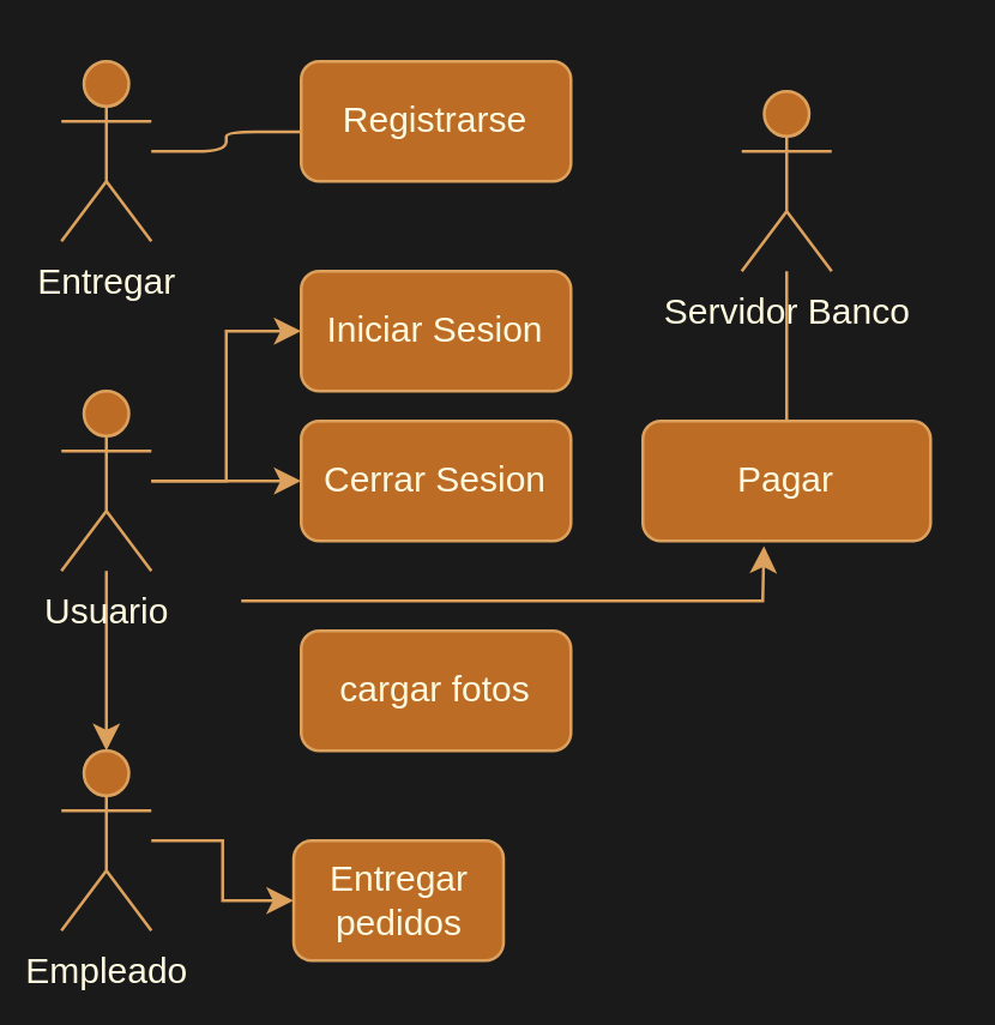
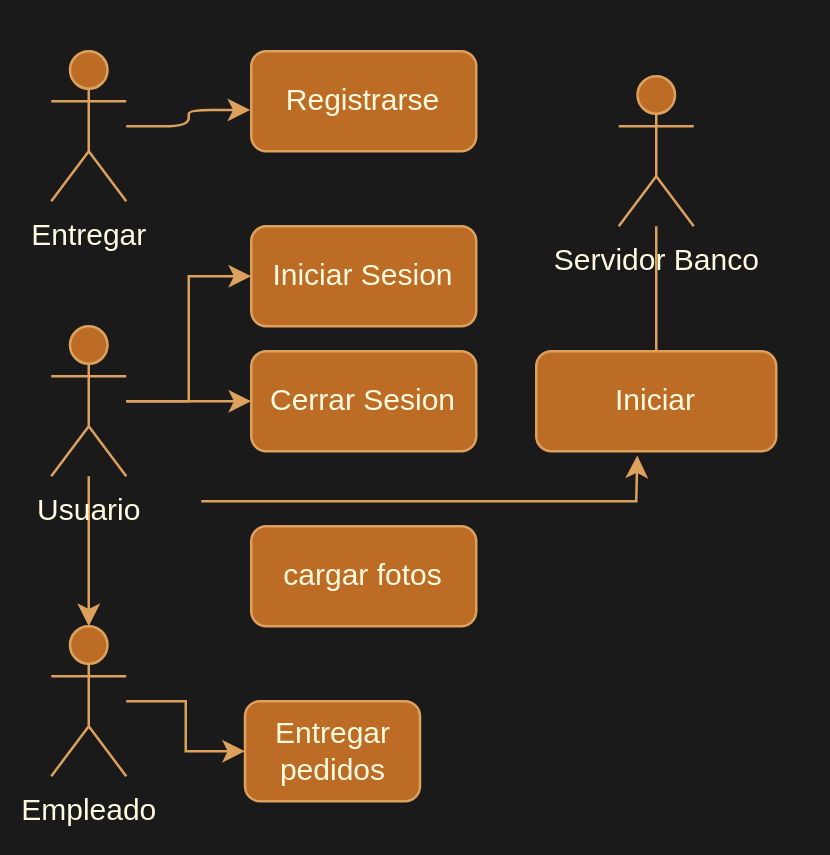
  <mxCell id="0" />
  <mxCell id="1" parent="0" />
  <mxCell id="2" value="Entregar" style="shape=umlActor;verticalLabelPosition=bottom;verticalAlign=top;html=1;outlineConnect=0;labelBackgroundColor=none;fillColor=#BC6C25;strokeColor=#DDA15E;fontColor=#FEFAE0;rounded=1;" parent="1" vertex="1"><mxGeometry x="20" y="20" width="30" height="60" as="geometry" /></mxCell>
  <mxCell id="3" style="edgeStyle=orthogonalEdgeStyle;rounded=0;orthogonalLoop=1;jettySize=auto;html=1;entryX=0;entryY=0.5;entryDx=0;entryDy=0;strokeColor=#DDA15E;fontColor=#FEFAE0;fillColor=#BC6C25;" edge="1" parent="1" source="4" target="18"><mxGeometry relative="1" as="geometry" /></mxCell>
  <mxCell id="4" value="Empleado" style="shape=umlActor;verticalLabelPosition=bottom;verticalAlign=top;html=1;outlineConnect=0;labelBackgroundColor=none;fillColor=#BC6C25;strokeColor=#DDA15E;fontColor=#FEFAE0;rounded=1;" parent="1" vertex="1"><mxGeometry x="20" y="250" width="30" height="60" as="geometry" /></mxCell>
  <mxCell id="5" value="Registrarse" style="rounded=1;whiteSpace=wrap;html=1;strokeColor=#DDA15E;fontColor=#FEFAE0;fillColor=#BC6C25;labelBackgroundColor=none;" parent="1" vertex="1"><mxGeometry x="100" y="20" width="90" height="40" as="geometry" /></mxCell>
  <mxCell id="6" value="Iniciar Sesion" style="rounded=1;whiteSpace=wrap;html=1;strokeColor=#DDA15E;fontColor=#FEFAE0;fillColor=#BC6C25;labelBackgroundColor=none;" parent="1" vertex="1"><mxGeometry x="100" y="90" width="90" height="40" as="geometry" /></mxCell>
  <mxCell id="7" value="Cerrar Sesion" style="rounded=1;whiteSpace=wrap;html=1;strokeColor=#DDA15E;fontColor=#FEFAE0;fillColor=#BC6C25;labelBackgroundColor=none;" parent="1" vertex="1"><mxGeometry x="100" y="140" width="90" height="40" as="geometry" /></mxCell>
- <mxCell id="8" style="edgeStyle=orthogonalEdgeStyle;rounded=1;orthogonalLoop=1;jettySize=auto;html=1;entryX=-0.004;entryY=0.587;entryDx=0;entryDy=0;entryPerimeter=0;strokeColor=#DDA15E;fontColor=default;fillColor=#BC6C25;labelBackgroundColor=none;endArrow=none;" parent="1" source="2" target="5" edge="1"><mxGeometry relative="1" as="geometry" /></mxCell>
+ <mxCell id="8" style="edgeStyle=orthogonalEdgeStyle;rounded=1;orthogonalLoop=1;jettySize=auto;html=1;entryX=-0.004;entryY=0.587;entryDx=0;entryDy=0;entryPerimeter=0;strokeColor=#DDA15E;fontColor=default;fillColor=#BC6C25;labelBackgroundColor=none;" parent="1" source="2" target="5" edge="1"><mxGeometry relative="1" as="geometry" /></mxCell>
  <mxCell id="9" style="edgeStyle=orthogonalEdgeStyle;rounded=0;orthogonalLoop=1;jettySize=auto;html=1;entryX=0;entryY=0.5;entryDx=0;entryDy=0;strokeColor=#DDA15E;fontColor=#FEFAE0;fillColor=#BC6C25;" edge="1" parent="1" source="12" target="7"><mxGeometry relative="1" as="geometry" /></mxCell>
  <mxCell id="10" style="edgeStyle=orthogonalEdgeStyle;rounded=0;orthogonalLoop=1;jettySize=auto;html=1;strokeColor=#DDA15E;fontColor=#FEFAE0;fillColor=#BC6C25;" edge="1" parent="1" source="12" target="6"><mxGeometry relative="1" as="geometry" /></mxCell>
  <mxCell id="11" style="edgeStyle=orthogonalEdgeStyle;rounded=0;orthogonalLoop=1;jettySize=auto;html=1;strokeColor=#DDA15E;fontColor=#FEFAE0;fillColor=#BC6C25;" edge="1" parent="1" source="12" target="4"><mxGeometry relative="1" as="geometry" /></mxCell>
  <mxCell id="12" value="Usuario" style="shape=umlActor;verticalLabelPosition=bottom;verticalAlign=top;html=1;outlineConnect=0;strokeColor=#DDA15E;fontColor=#FEFAE0;fillColor=#BC6C25;" vertex="1" parent="1"><mxGeometry x="20" y="130" width="30" height="60" as="geometry" /></mxCell>
  <mxCell id="13" value="cargar fotos" style="rounded=1;whiteSpace=wrap;html=1;strokeColor=#DDA15E;fontColor=#FEFAE0;fillColor=#BC6C25;" vertex="1" parent="1"><mxGeometry x="100" y="210" width="90" height="40" as="geometry" /></mxCell>
- <mxCell id="14" value="Pagar" style="rounded=1;whiteSpace=wrap;html=1;strokeColor=#DDA15E;fontColor=#FEFAE0;fillColor=#BC6C25;" vertex="1" parent="1"><mxGeometry x="214" y="140" width="96" height="40" as="geometry" /></mxCell>
+ <mxCell id="14" value="Iniciar" style="rounded=1;whiteSpace=wrap;html=1;strokeColor=#DDA15E;fontColor=#FEFAE0;fillColor=#BC6C25;" vertex="1" parent="1"><mxGeometry x="214" y="140" width="96" height="40" as="geometry" /></mxCell>
  <mxCell id="15" value="Servidor Banco" style="shape=umlActor;verticalLabelPosition=bottom;verticalAlign=top;html=1;outlineConnect=0;strokeColor=#DDA15E;fontColor=#FEFAE0;fillColor=#BC6C25;" vertex="1" parent="1"><mxGeometry x="247" y="30" width="30" height="60" as="geometry" /></mxCell>
  <mxCell id="16" value="" style="endArrow=none;html=1;rounded=0;strokeColor=#DDA15E;fontColor=#FEFAE0;fillColor=#BC6C25;exitX=0.5;exitY=0;exitDx=0;exitDy=0;" edge="1" parent="1" source="14" target="15"><mxGeometry width="50" height="50" relative="1" as="geometry"><mxPoint x="200" y="220" as="sourcePoint" /><mxPoint x="250" y="170" as="targetPoint" /></mxGeometry></mxCell>
  <mxCell id="17" value="" style="endArrow=classic;html=1;rounded=0;strokeColor=#DDA15E;fontColor=#FEFAE0;fillColor=#BC6C25;entryX=0.421;entryY=1.042;entryDx=0;entryDy=0;entryPerimeter=0;" edge="1" parent="1" target="14"><mxGeometry width="50" height="50" relative="1" as="geometry"><mxPoint x="80" y="200" as="sourcePoint" /><mxPoint x="270" y="200" as="targetPoint" /><Array as="points"><mxPoint x="254" y="200" /></Array></mxGeometry></mxCell>
  <mxCell id="18" value="Entregar pedidos" style="rounded=1;whiteSpace=wrap;html=1;strokeColor=#DDA15E;fontColor=#FEFAE0;fillColor=#BC6C25;" vertex="1" parent="1"><mxGeometry x="97.5" y="280" width="70" height="40" as="geometry" /></mxCell>
